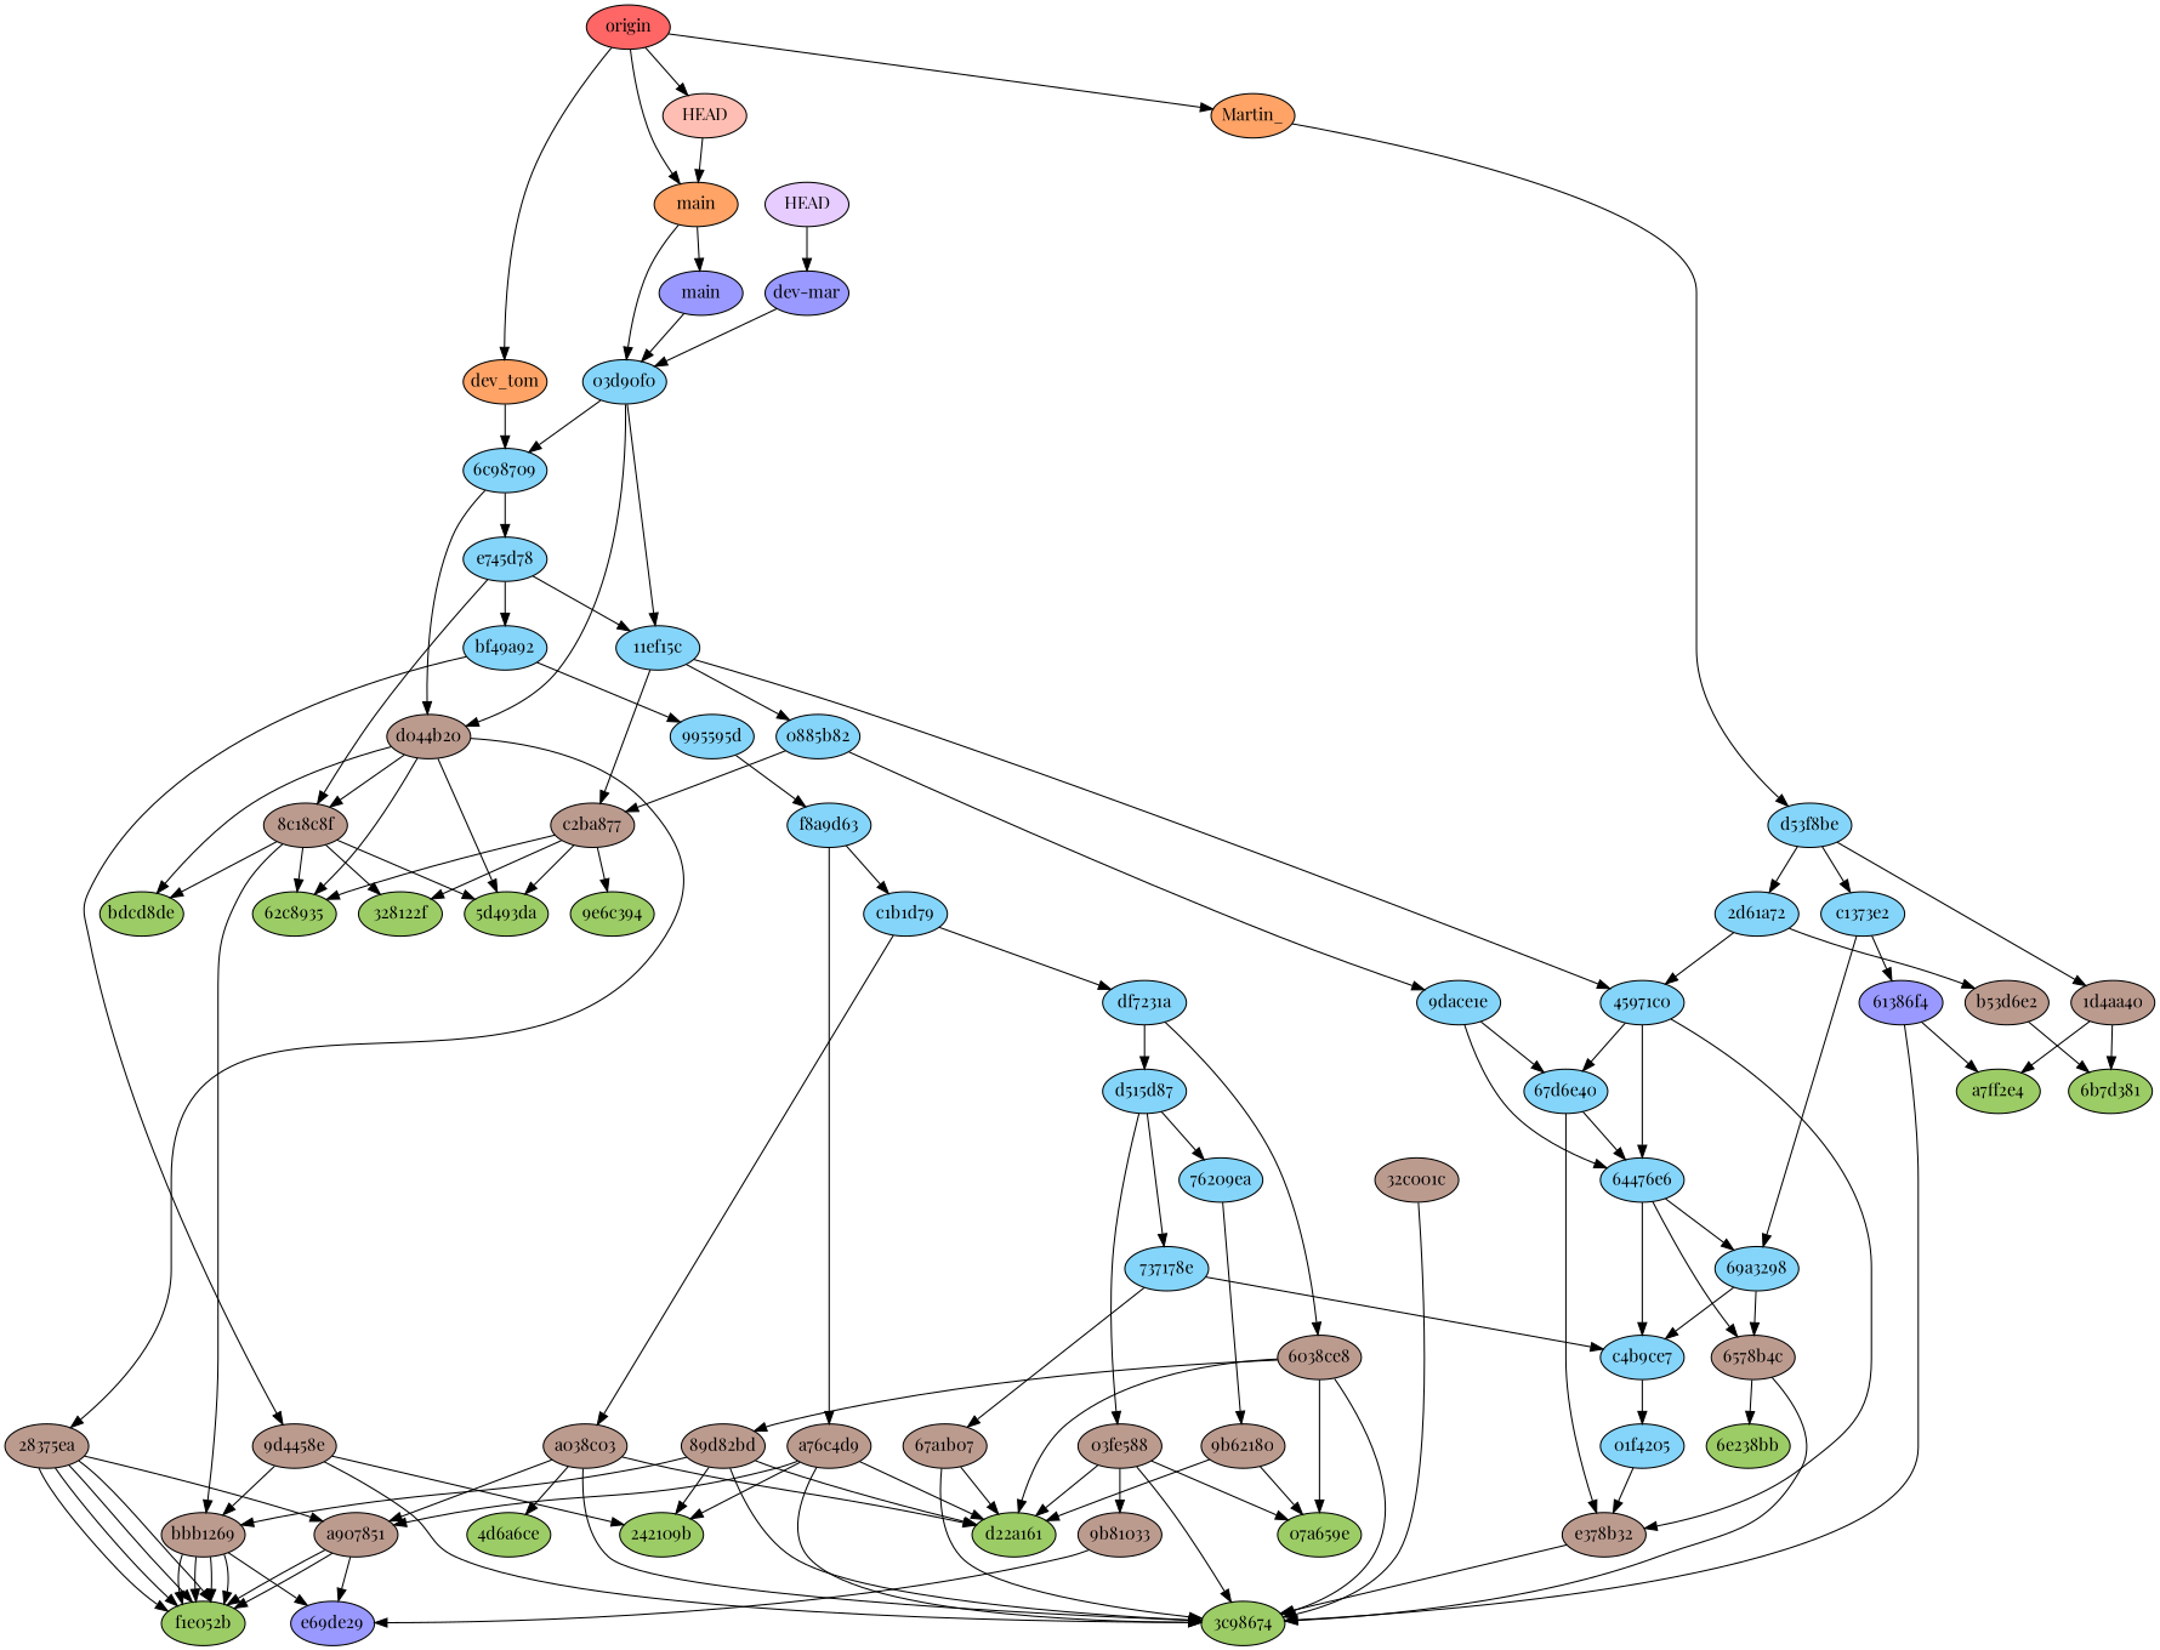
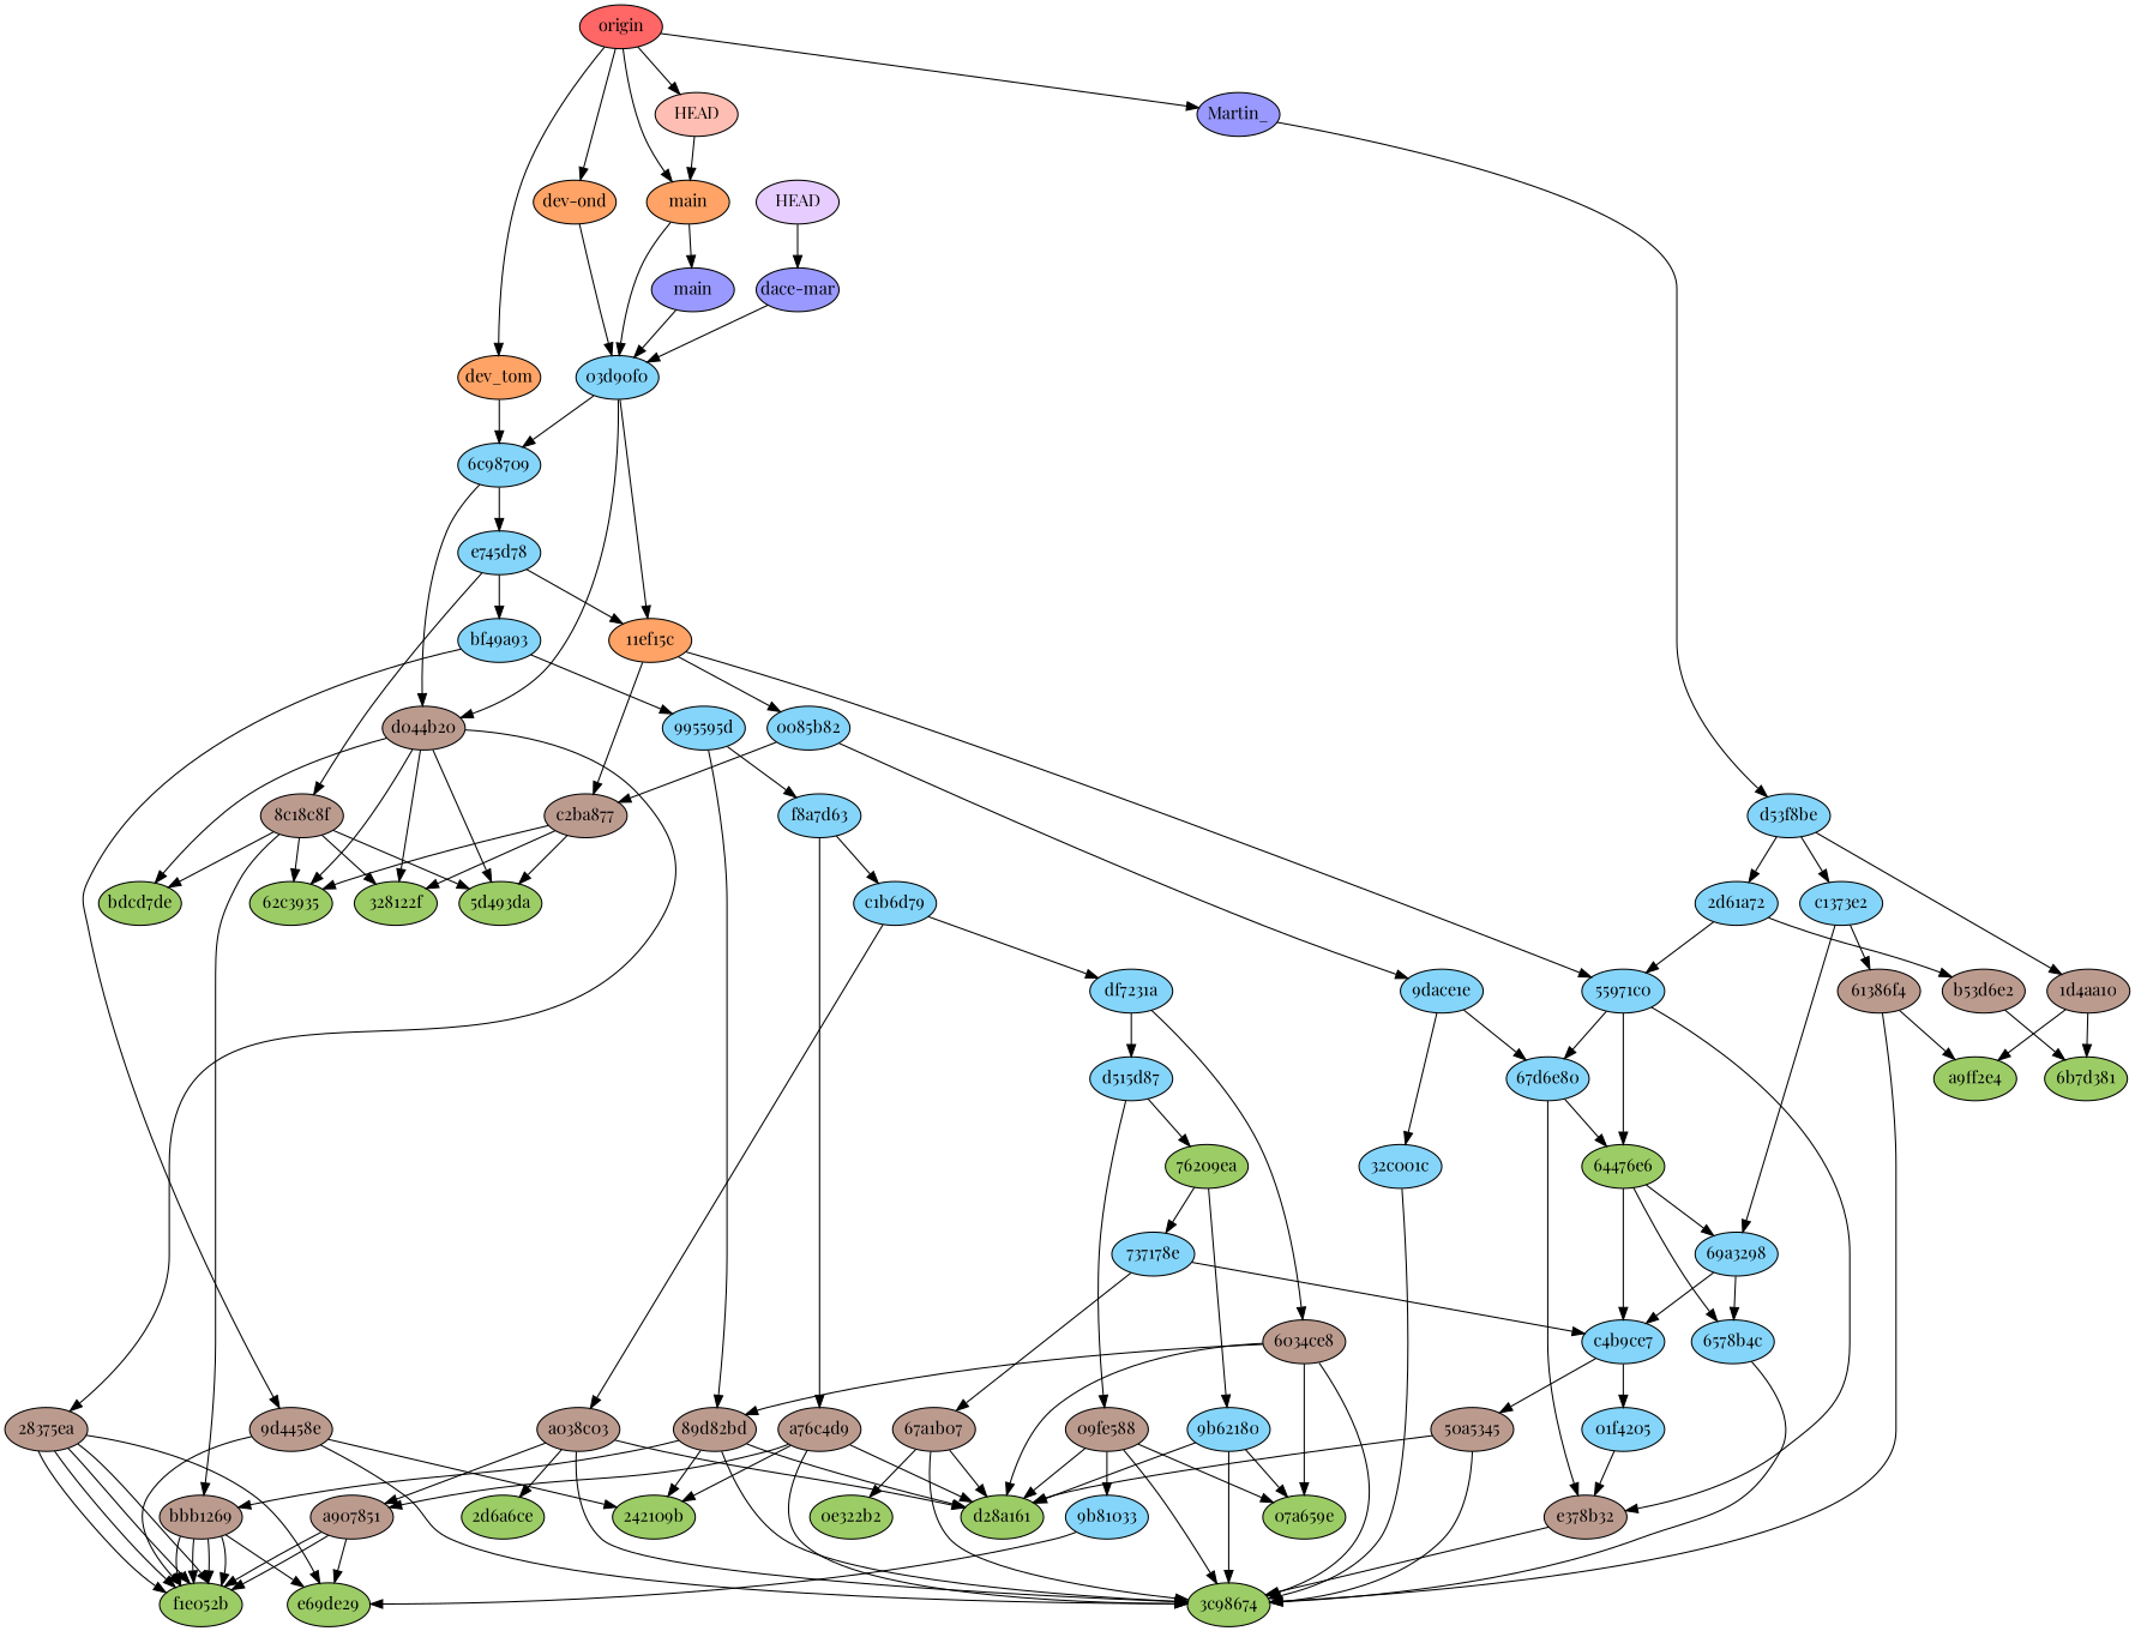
  digraph {
    fontname="Playfair Display"
    node [fillcolor="#85d5fa" fixedsize=true fontname="Playfair Display" style=filled]
    edge [fontname="Playfair Display"]
    n1 [fillcolor="#9ccc66" label="07a659e" width=0.95]
+   n2 [fillcolor="#9ccc66" label="0e322b2" width=0.95]
    n3 [fillcolor="#9ccc66" label="242109b" width=0.95]
-   n4 [fillcolor="#9ccc66" label="4d6a6ce" width=0.95]
+   n4 [fillcolor="#9ccc66" label="2d6a6ce" width=0.95]
    n5 [fillcolor="#9ccc66" label="328122f" width=0.95]
    n6 [fillcolor="#9ccc66" label="3c98674" width=0.95]
    n7 [fillcolor="#9ccc66" label="5d493da" width=0.95]
-   n8 [fillcolor="#9ccc66" label="62c8935" width=0.95]
+   n8 [fillcolor="#9ccc66" label="62c3935" width=0.95]
    n9 [fillcolor="#9ccc66" label="6b7d381" width=0.95]
-   n10 [fillcolor="#9ccc66" label="6e238bb" width=0.95]
-   n11 [fillcolor="#9ccc66" label="9e6c394" width=0.95]
-   n12 [fillcolor="#9ccc66" label=a7ff2e4 width=0.95]
-   n13 [fillcolor="#9ccc66" label=bdcd8de width=0.95]
-   n14 [fillcolor="#9ccc66" label=d22a161 width=0.95]
-   n15 [fillcolor="#9999ff" label=e69de29 width=0.95]
+   n12 [fillcolor="#9ccc66" label=a9ff2e4 width=0.95]
+   n13 [fillcolor="#9ccc66" label=bdcd7de width=0.95]
+   n14 [fillcolor="#9ccc66" label=d28a161 width=0.95]
+   n15 [fillcolor="#9ccc66" label=e69de29 width=0.95]
    n16 [fillcolor="#9ccc66" label=f1e052b width=0.95]
-   n17 [fillcolor="#bc9b8f" label="03fe588" width=0.95]
-   n18 [fillcolor="#bc9b8f" label="9b81033" width=0.95]
-   n19 [fillcolor="#bc9b8f" label="1d4aa40" width=0.95]
+   n17 [fillcolor="#bc9b8f" label="09fe588" width=0.95]
+   n18 [label="9b81033" width=0.95]
+   n19 [fillcolor="#bc9b8f" label="1d4aa10" width=0.95]
    n20 [fillcolor="#bc9b8f" label="28375ea" width=0.95]
-   n21 [fillcolor="#bc9b8f" label="32c001c" width=0.95]
-   n23 [fillcolor="#bc9b8f" label="6038ce8" width=0.95]
+   n21 [label="32c001c" width=0.95]
+   n22 [fillcolor="#bc9b8f" label="50a5345" width=0.95]
+   n23 [fillcolor="#bc9b8f" label="6034ce8" width=0.95]
    n24 [fillcolor="#bc9b8f" label="89d82bd" width=0.95]
    n25 [fillcolor="#bc9b8f" label=a907851 width=0.95]
-   n26 [fillcolor="#9999ff" label="61386f4" width=0.95]
-   n27 [fillcolor="#bc9b8f" label="6578b4c" width=0.95]
+   n26 [fillcolor="#bc9b8f" label="61386f4" width=0.95]
+   n27 [label="6578b4c" width=0.95]
    n28 [fillcolor="#bc9b8f" label="67a1b07" width=0.95]
    n29 [fillcolor="#bc9b8f" label=bbb1269 width=0.95]
    n30 [fillcolor="#bc9b8f" label="8c18c8f" width=0.95]
-   n31 [fillcolor="#bc9b8f" label="9b62180" width=0.95]
+   n31 [label="9b62180" width=0.95]
    n32 [fillcolor="#bc9b8f" label="9d4458e" width=0.95]
    n33 [fillcolor="#bc9b8f" label=a038c03 width=0.95]
    n34 [fillcolor="#bc9b8f" label=a76c4d9 width=0.95]
    n35 [fillcolor="#bc9b8f" label=b53d6e2 width=0.95]
    n36 [fillcolor="#bc9b8f" label=c2ba877 width=0.95]
    n37 [fillcolor="#bc9b8f" label=d044b20 width=0.95]
    n38 [fillcolor="#bc9b8f" label=e378b32 width=0.95]
    n39 [label="01f4205" width=0.95]
    n40 [label="03d90f0" width=0.95]
-   n41 [label="11ef15c" width=0.95]
+   n41 [fillcolor="#ffa366" label="11ef15c" width=0.95]
    n42 [label="6c98709" width=0.95]
-   n43 [label="0885b82" width=0.95]
-   n44 [label="45971c0" width=0.95]
+   n43 [label="0085b82" width=0.95]
+   n44 [label="55971c0" width=0.95]
    n45 [label=e745d78 width=0.95]
    n46 [label="9dace1e" width=0.95]
-   n47 [label="67d6e40" width=0.95]
-   n48 [label="64476e6" width=0.95]
-   n49 [label=bf49a92 width=0.95]
+   n47 [label="67d6e80" width=0.95]
+   n48 [fillcolor="#9ccc66" label="64476e6" width=0.95]
+   n49 [label=bf49a93 width=0.95]
    n50 [label=c4b9ce7 width=0.95]
    n51 [label="69a3298" width=0.95]
    n52 [label="2d61a72" width=0.95]
    n53 [label="995595d" width=0.95]
    n54 [label="737178e" width=0.95]
-   n55 [label="76209ea" width=0.95]
-   n56 [label=f8a9d63 width=0.95]
-   n57 [label=c1b1d79 width=0.95]
+   n55 [fillcolor="#9ccc66" label="76209ea" width=0.95]
+   n56 [label=f8a7d63 width=0.95]
+   n57 [label=c1b6d79 width=0.95]
    n58 [label=df7231a width=0.95]
    n59 [label=c1373e2 width=0.95]
    n60 [label=d515d87 width=0.95]
    n61 [label=d53f8be width=0.95]
-   n62 [fillcolor="#9999ff" label="dev-mar" width=0.95]
+   n62 [fillcolor="#9999ff" label="dace-mar" width=0.95]
    n63 [fillcolor="#9999ff" label=main width=0.95]
    n64 [fillcolor="#e6ccff" label=HEAD width=0.95]
-   n65 [fillcolor="#ffa366" label=Martin_ width=0.95]
+   n65 [fillcolor="#9999ff" label=Martin_ width=0.95]
+   n66 [fillcolor="#ffa366" label="dev-ond" width=0.95]
    n67 [fillcolor="#ffa366" label=dev_tom width=0.95]
    n68 [fillcolor="#ffa366" label=main width=0.95]
    n69 [fillcolor="#ffbeb3" label=HEAD width=0.95]
    n70 [fillcolor="#ff6666" label=origin width=0.95]
    n17 -> n1
    n17 -> n6
    n17 -> n14
    n17 -> n18
    n18 -> n15
    n19 -> n9
    n19 -> n12
-   n20 -> n25
+   n20 -> n15
    n20 -> n16
    n20 -> n16
    n20 -> n16
    n20 -> n16
    n21 -> n6
+   n22 -> n6
+   n22 -> n14
    n23 -> n1
    n23 -> n6
    n23 -> n14
    n23 -> n24
    n24 -> n3
    n24 -> n6
    n24 -> n14
    n24 -> n29
    n25 -> n15
    n25 -> n16
    n25 -> n16
    n26 -> n6
    n26 -> n12
    n27 -> n6
-   n27 -> n10
+   n28 -> n2
    n28 -> n6
    n28 -> n14
    n29 -> n15
    n29 -> n16
    n29 -> n16
    n29 -> n16
    n29 -> n16
    n30 -> n5
    n30 -> n7
    n30 -> n8
    n30 -> n13
    n30 -> n29
    n31 -> n1
+   n31 -> n6
    n31 -> n14
    n32 -> n3
    n32 -> n6
-   n32 -> n29
+   n32 -> n16
    n33 -> n4
    n33 -> n6
    n33 -> n14
    n33 -> n25
    n34 -> n3
    n34 -> n6
    n34 -> n14
    n34 -> n25
    n35 -> n9
    n36 -> n5
    n36 -> n7
    n36 -> n8
-   n36 -> n11
-   n37 -> n30
+   n37 -> n5
    n37 -> n7
    n37 -> n8
    n37 -> n13
    n37 -> n20
    n38 -> n6
    n39 -> n38
    n40 -> n37
    n40 -> n41
    n40 -> n42
    n41 -> n36
    n41 -> n43
    n41 -> n44
    n42 -> n37
    n42 -> n45
    n43 -> n36
    n43 -> n46
    n44 -> n38
    n44 -> n47
    n44 -> n48
    n45 -> n30
    n45 -> n41
    n45 -> n49
-   n46 -> n48
+   n46 -> n21
    n46 -> n47
    n47 -> n38
    n47 -> n48
    n48 -> n27
    n48 -> n50
    n48 -> n51
    n49 -> n32
    n49 -> n53
+   n50 -> n22
    n50 -> n39
    n51 -> n27
    n51 -> n50
    n52 -> n35
    n52 -> n44
+   n53 -> n24
    n53 -> n56
    n54 -> n28
    n54 -> n50
    n55 -> n31
-   n60 -> n54
+   n55 -> n54
    n56 -> n34
    n56 -> n57
    n57 -> n33
    n57 -> n58
    n58 -> n23
    n58 -> n60
    n59 -> n26
    n59 -> n51
    n60 -> n17
    n60 -> n55
    n61 -> n19
    n61 -> n52
    n61 -> n59
    n62 -> n40
    n63 -> n40
    n64 -> n62
    n65 -> n61
+   n66 -> n40
    n67 -> n42
    n68 -> n40
    n68 -> n63
    n69 -> n68
    n70 -> n65
+   n70 -> n66
    n70 -> n67
    n70 -> n68
    n70 -> n69
  }
